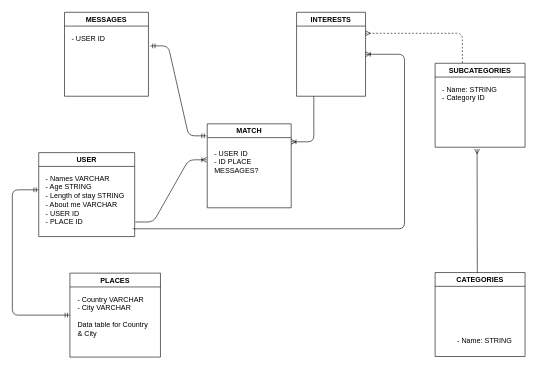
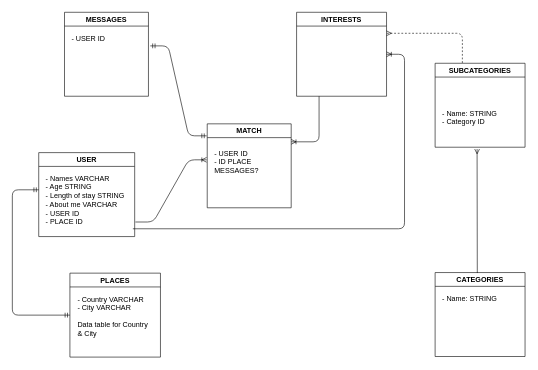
  <mxCell id="0" />
  <mxCell id="1" parent="0" />
  <mxCell id="2" value="USER" style="swimlane;startSize=23;" parent="1" vertex="1"><mxGeometry x="64" y="254" width="160" height="140" as="geometry" /></mxCell>
  <mxCell id="3" value="- Names VARCHAR&lt;br&gt;- Age STRING&lt;br&gt;- Length of stay STRING&lt;br&gt;- About me VARCHAR&lt;br&gt;- USER ID&lt;br&gt;- PLACE ID&lt;br&gt;" style="text;html=1;resizable=0;points=[];autosize=1;align=left;verticalAlign=top;spacingTop=-4;" parent="2" vertex="1"><mxGeometry x="10" y="34" width="150" height="90" as="geometry" /></mxCell>
  <mxCell id="4" value="PLACES" style="swimlane;" parent="1" vertex="1"><mxGeometry x="116" y="455" width="151" height="140" as="geometry" /></mxCell>
  <mxCell id="5" value="- Country VARCHAR&lt;br&gt;- City VARCHAR&lt;br&gt;&lt;br&gt;Data table for Country&amp;nbsp;&lt;br&gt;&amp;amp; City&lt;br&gt;" style="text;html=1;resizable=0;points=[];autosize=1;align=left;verticalAlign=top;spacingTop=-4;" parent="4" vertex="1"><mxGeometry x="11" y="34" width="140" height="70" as="geometry" /></mxCell>
- <mxCell id="6" value="INTERESTS" style="swimlane;" parent="1" vertex="1"><mxGeometry x="494" y="20" width="115" height="140" as="geometry" /></mxCell>
+ <mxCell id="6" value="INTERESTS" style="swimlane;" parent="1" vertex="1"><mxGeometry x="494" y="20" width="150" height="140" as="geometry" /></mxCell>
  <mxCell id="7" value="MATCH" style="swimlane;" parent="1" vertex="1"><mxGeometry x="345" y="206" width="140" height="140" as="geometry" /></mxCell>
  <mxCell id="8" value="- USER ID&lt;br&gt;- ID PLACE&lt;br&gt;MESSAGES?&lt;br&gt;" style="text;html=1;resizable=0;points=[];autosize=1;align=left;verticalAlign=top;spacingTop=-4;" parent="7" vertex="1"><mxGeometry x="10" y="40" width="90" height="40" as="geometry" /></mxCell>
  <mxCell id="9" value="" style="edgeStyle=entityRelationEdgeStyle;fontSize=12;html=1;endArrow=ERoneToMany;exitX=1.008;exitY=0.908;exitDx=0;exitDy=0;exitPerimeter=0;" parent="1" source="3" edge="1"><mxGeometry width="100" height="100" relative="1" as="geometry"><mxPoint x="204" y="426" as="sourcePoint" /><mxPoint x="344" y="266" as="targetPoint" /></mxGeometry></mxCell>
  <mxCell id="10" value="" style="fontSize=12;html=1;endArrow=ERoneToMany;edgeStyle=elbowEdgeStyle;elbow=vertical;exitX=0.25;exitY=1;exitDx=0;exitDy=0;" parent="1" source="6" edge="1"><mxGeometry width="100" height="100" relative="1" as="geometry"><mxPoint x="645" y="156" as="sourcePoint" /><mxPoint x="485" y="236" as="targetPoint" /><Array as="points"><mxPoint x="534" y="236" /></Array></mxGeometry></mxCell>
  <mxCell id="11" value="" style="edgeStyle=elbowEdgeStyle;fontSize=12;html=1;endArrow=ERoneToMany;targetPerimeterSpacing=1;entryX=1;entryY=0.5;entryDx=0;entryDy=0;" parent="1" target="6" edge="1"><mxGeometry width="100" height="100" relative="1" as="geometry"><mxPoint x="221" y="381" as="sourcePoint" /><mxPoint x="624" y="31" as="targetPoint" /><Array as="points"><mxPoint x="674" y="196" /></Array></mxGeometry></mxCell>
  <mxCell id="12" value="" style="edgeStyle=elbowEdgeStyle;fontSize=12;html=1;endArrow=ERmandOne;startArrow=ERmandOne;entryX=0;entryY=0.5;entryDx=0;entryDy=0;" parent="1" target="4" edge="1"><mxGeometry width="100" height="100" relative="1" as="geometry"><mxPoint x="64" y="316" as="sourcePoint" /><mxPoint x="64" y="166" as="targetPoint" /><Array as="points"><mxPoint x="20" y="418" /></Array></mxGeometry></mxCell>
  <mxCell id="13" value="MESSAGES" style="swimlane;startSize=23;" parent="1" vertex="1"><mxGeometry x="107" y="20" width="140" height="140" as="geometry" /></mxCell>
  <mxCell id="14" value="- USER ID&lt;br&gt;&lt;br&gt;" style="text;html=1;resizable=0;points=[];autosize=1;align=left;verticalAlign=top;spacingTop=-4;" parent="13" vertex="1"><mxGeometry x="10" y="35" width="70" height="30" as="geometry" /></mxCell>
  <mxCell id="15" value="" style="edgeStyle=entityRelationEdgeStyle;fontSize=12;html=1;endArrow=ERmandOne;startArrow=ERmandOne;" parent="1" edge="1"><mxGeometry width="100" height="100" relative="1" as="geometry"><mxPoint x="250" y="76" as="sourcePoint" /><mxPoint x="344" y="226" as="targetPoint" /></mxGeometry></mxCell>
  <mxCell id="16" value="CATEGORIES" style="swimlane;" parent="1" vertex="1"><mxGeometry x="725" y="454" width="150" height="140" as="geometry" /></mxCell>
- <mxCell id="17" value="- Name: STRING" style="text;html=1;resizable=0;points=[];autosize=1;align=left;verticalAlign=top;spacingTop=-4;" parent="16" vertex="1"><mxGeometry x="35" y="104" width="110" height="20" as="geometry" /></mxCell>
+ <mxCell id="17" value="- Name: STRING" style="text;html=1;resizable=0;points=[];autosize=1;align=left;verticalAlign=top;spacingTop=-4;" parent="16" vertex="1"><mxGeometry x="10" y="34" width="110" height="20" as="geometry" /></mxCell>
  <mxCell id="18" value="SUBCATEGORIES" style="swimlane;" parent="1" vertex="1"><mxGeometry x="725" y="105" width="150" height="140" as="geometry" /></mxCell>
- <mxCell id="19" value="- Name: STRING&lt;br&gt;- Category ID&lt;br&gt;" style="text;html=1;resizable=0;points=[];autosize=1;align=left;verticalAlign=top;spacingTop=-4;" parent="18" vertex="1"><mxGeometry x="10" y="34" width="110" height="30" as="geometry" /></mxCell>
+ <mxCell id="19" value="- Name: STRING&lt;br&gt;- Category ID&lt;br&gt;" style="text;html=1;resizable=0;points=[];autosize=1;align=left;verticalAlign=top;spacingTop=-4;" parent="18" vertex="1"><mxGeometry x="10" y="74" width="110" height="30" as="geometry" /></mxCell>
  <mxCell id="20" value="" style="edgeStyle=orthogonalEdgeStyle;fontSize=12;html=1;endArrow=ERmany;entryX=1;entryY=0.25;entryDx=0;entryDy=0;exitX=0.303;exitY=-0.004;exitDx=0;exitDy=0;exitPerimeter=0;dashed=1;" parent="1" source="18" target="6" edge="1"><mxGeometry width="100" height="100" relative="1" as="geometry"><mxPoint x="770" y="90" as="sourcePoint" /><mxPoint x="640" y="48" as="targetPoint" /><Array as="points"><mxPoint x="770" y="55" /></Array></mxGeometry></mxCell>
  <mxCell id="21" value="" style="fontSize=12;html=1;endArrow=ERmany;exitX=0.469;exitY=0.006;exitDx=0;exitDy=0;exitPerimeter=0;" parent="1" source="16" edge="1"><mxGeometry width="100" height="100" relative="1" as="geometry"><mxPoint x="760" y="418" as="sourcePoint" /><mxPoint x="795" y="248" as="targetPoint" /></mxGeometry></mxCell>
